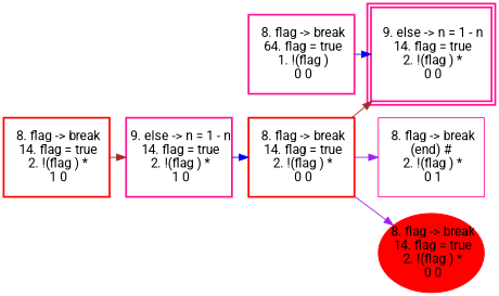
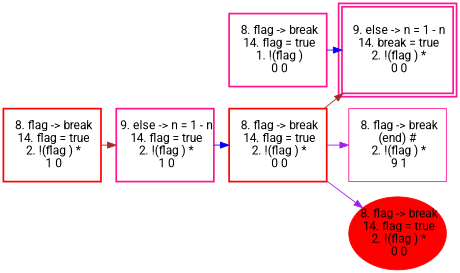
  digraph {
    fontname=Roboto
    rankdir=LR
    ranksep=.25
    node [color=deeppink fixedsize=true fontname=Roboto fontsize=14 shape=box style=bold]
    edge [color=blue fontname=Roboto]
-   n1 [height=1.2 label=" 8. flag -> break\n 64. flag = true\n 1. !(flag )\n 0 0\n" width=1.6]
-   n2 [height=1.2 label=" 9. else -> n = 1 - n\n 14. flag = true\n 2. !(flag ) *\n 0 0\n" peripheries=2 width=1.6]
+   n1 [height=1.2 label=" 8. flag -> break\n 14. flag = true\n 1. !(flag )\n 0 0\n" width=1.6]
+   n2 [height=1.2 label=" 9. else -> n = 1 - n\n 14. break = true\n 2. !(flag ) *\n 0 0\n" peripheries=2 width=1.6]
    n3 [color=red height=1.2 label=" 8. flag -> break\n 14. flag = true\n 2. !(flag ) *\n 1 0\n" width=1.6]
    n4 [height=1.2 label=" 9. else -> n = 1 - n\n 14. flag = true\n 2. !(flag ) *\n 1 0\n" width=1.6]
    n5 [color=red height=1.2 label=" 8. flag -> break\n 14. flag = true\n 2. !(flag ) *\n 0 0\n" width=1.6]
-   n6 [height=1.2 label=" 8. flag -> break\n(end) #\n 2. !(flag ) *\n 0 1\n" width=1.6 style=""]
+   n6 [height=1.2 label=" 8. flag -> break\n(end) #\n 2. !(flag ) *\n 9 1\n" width=1.6 style=""]
    n7 [color=red height=1.2 label=" 8. flag -> break\n 14. flag = true\n 2. !(flag ) *\n 0 0\n" shape=ellipse style=filled width=1.6]
    n1 -> n2
    n3 -> n4 [color=brown]
    n4 -> n5
    n5 -> n2 [color=brown]
    n5 -> n6 [color=purple]
    n5 -> n7 [color=purple]
  }
